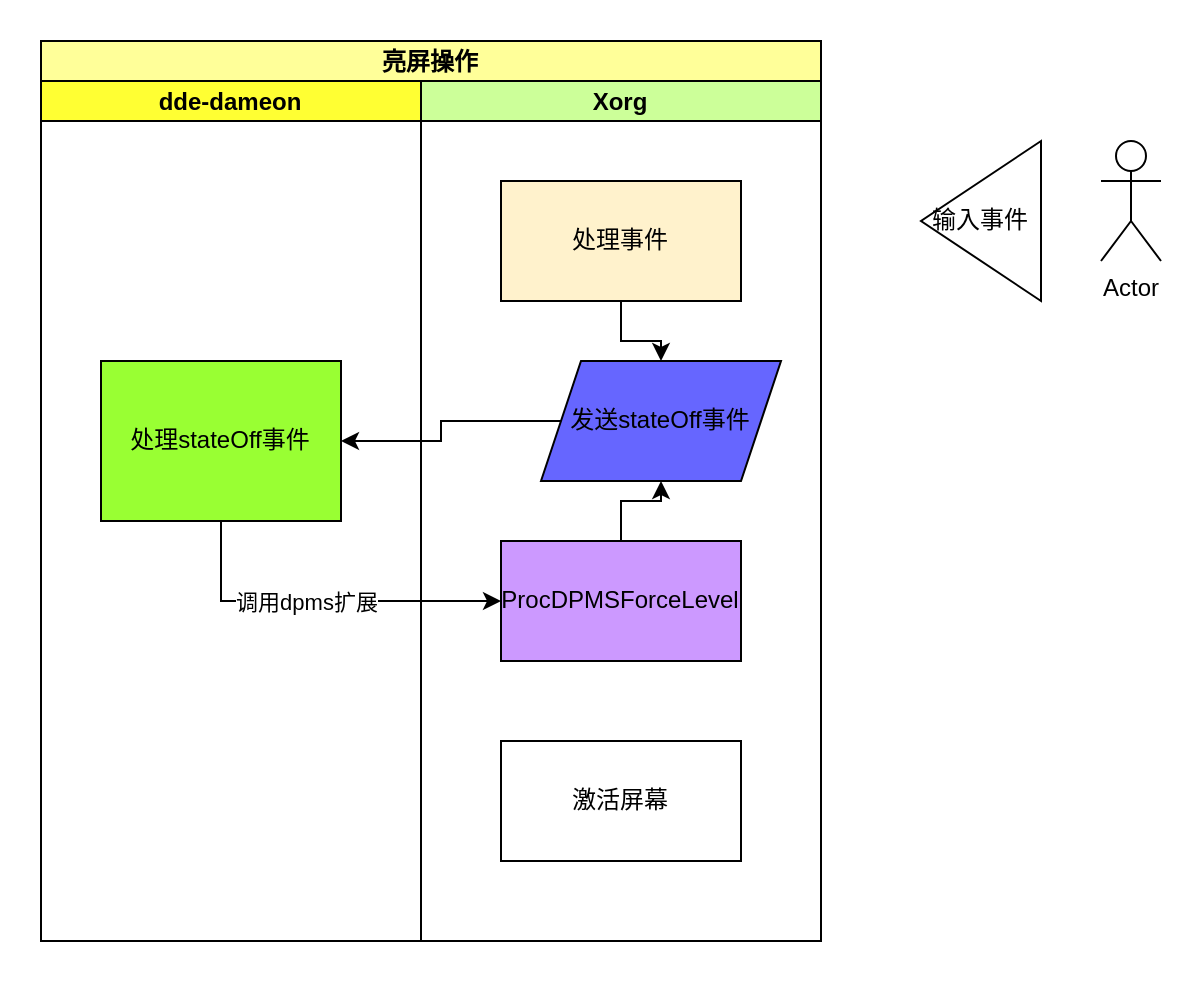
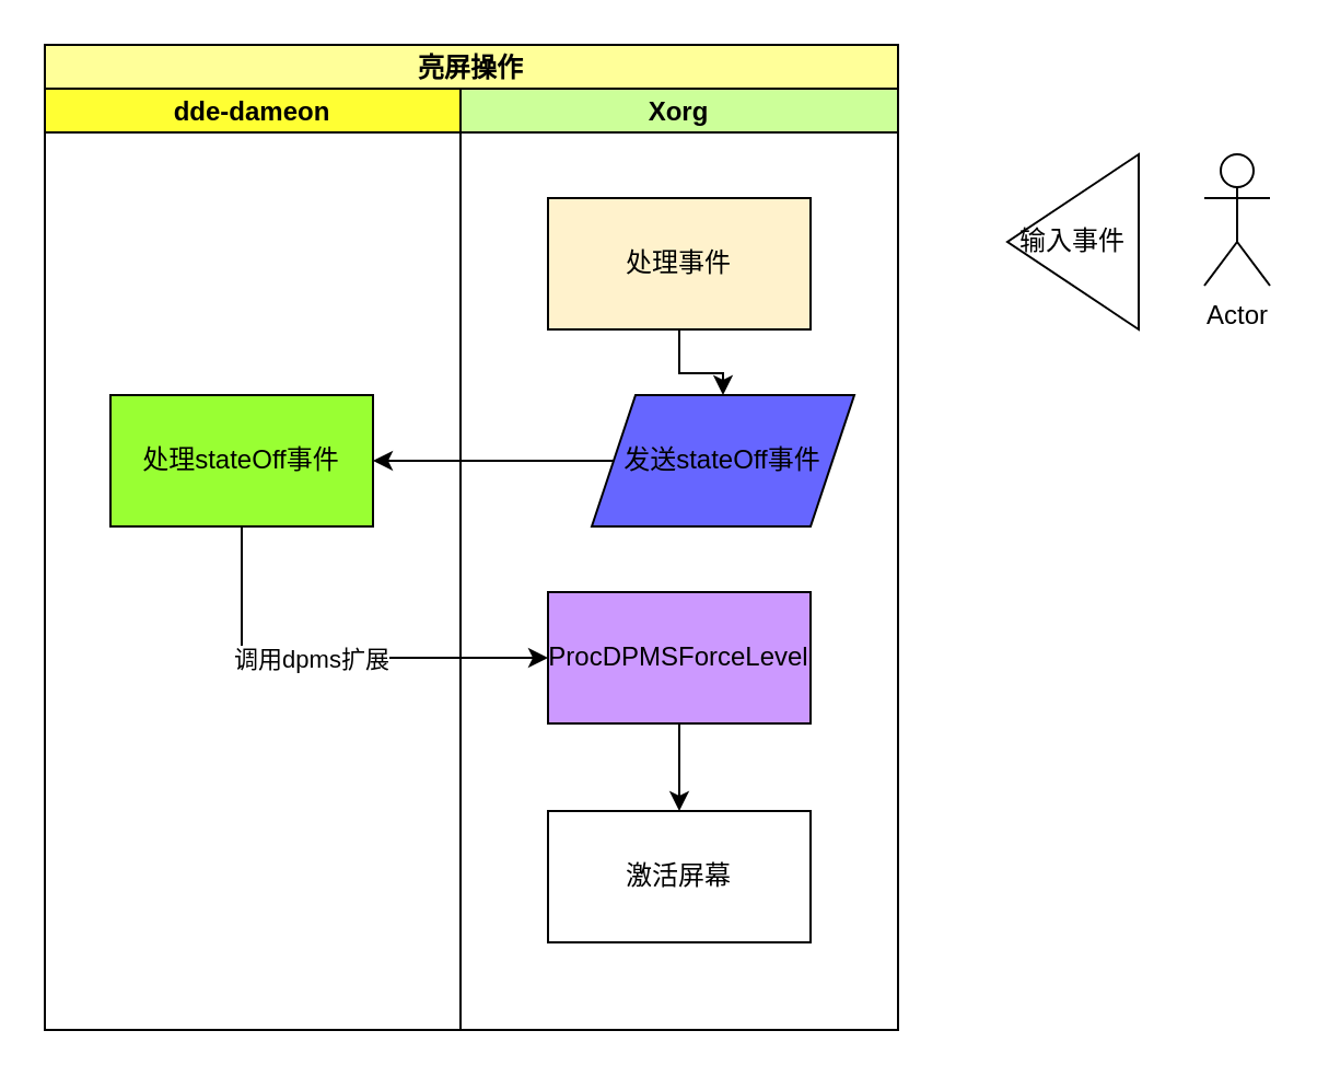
  <mxCell id="0" />
  <mxCell id="1" parent="0" />
  <mxCell id="2" value="亮屏操作" style="swimlane;childLayout=stackLayout;resizeParent=1;resizeParentMax=0;startSize=20;fillColor=#FFFF99;" vertex="1" parent="1"><mxGeometry x="20" y="20" width="390" height="450" as="geometry" /></mxCell>
  <mxCell id="3" value="dde-dameon" style="swimlane;startSize=20;fillColor=#FFFF33;" vertex="1" parent="2"><mxGeometry y="20" width="190" height="430" as="geometry" /></mxCell>
- <mxCell id="4" value="处理stateOff事件" style="whiteSpace=wrap;html=1;rounded=0;fillColor=#99FF33;" vertex="1" parent="3"><mxGeometry x="30" y="140" width="120" height="80" as="geometry" /></mxCell>
+ <mxCell id="4" value="处理stateOff事件" style="whiteSpace=wrap;html=1;rounded=0;fillColor=#99FF33;" vertex="1" parent="3"><mxGeometry x="30" y="140" width="120" height="60" as="geometry" /></mxCell>
  <mxCell id="5" value="Xorg" style="swimlane;startSize=20;fillColor=#CCFF99;" vertex="1" parent="2"><mxGeometry x="190" y="20" width="200" height="430" as="geometry" /></mxCell>
  <mxCell id="6" value="" style="edgeStyle=orthogonalEdgeStyle;rounded=0;orthogonalLoop=1;jettySize=auto;html=1;" edge="1" parent="5" source="7" target="8"><mxGeometry relative="1" as="geometry" /></mxCell>
  <mxCell id="7" value="处理事件" style="rounded=0;whiteSpace=wrap;html=1;fillColor=#fff2cc;" vertex="1" parent="5"><mxGeometry x="40" y="50" width="120" height="60" as="geometry" /></mxCell>
  <mxCell id="8" value="发送stateOff事件" style="shape=parallelogram;perimeter=parallelogramPerimeter;whiteSpace=wrap;html=1;fixedSize=1;rounded=0;fillColor=#6666FF;" vertex="1" parent="5"><mxGeometry x="60" y="140" width="120" height="60" as="geometry" /></mxCell>
- <mxCell id="9" value="" style="edgeStyle=orthogonalEdgeStyle;rounded=0;orthogonalLoop=1;jettySize=auto;html=1;" edge="1" parent="5" source="10" target="8"><mxGeometry relative="1" as="geometry" /></mxCell>
+ <mxCell id="9" value="" style="edgeStyle=orthogonalEdgeStyle;rounded=0;orthogonalLoop=1;jettySize=auto;html=1;" edge="1" parent="5" source="10" target="11"><mxGeometry relative="1" as="geometry" /></mxCell>
  <mxCell id="10" value="ProcDPMSForceLevel" style="whiteSpace=wrap;html=1;rounded=0;fillColor=#CC99FF;" vertex="1" parent="5"><mxGeometry x="40" y="230" width="120" height="60" as="geometry" /></mxCell>
  <mxCell id="11" value="激活屏幕" style="whiteSpace=wrap;html=1;rounded=0;fillColor=#ffffff;" vertex="1" parent="5"><mxGeometry x="40" y="330" width="120" height="60" as="geometry" /></mxCell>
  <mxCell id="12" value="" style="edgeStyle=orthogonalEdgeStyle;rounded=0;orthogonalLoop=1;jettySize=auto;html=1;" edge="1" parent="2" source="8" target="4"><mxGeometry relative="1" as="geometry" /></mxCell>
  <mxCell id="13" value="" style="edgeStyle=orthogonalEdgeStyle;rounded=0;orthogonalLoop=1;jettySize=auto;html=1;" edge="1" parent="2" source="4" target="10"><mxGeometry relative="1" as="geometry"><Array as="points"><mxPoint x="90" y="280" /></Array></mxGeometry></mxCell>
  <mxCell id="14" value="调用dpms扩展" style="edgeLabel;html=1;align=center;verticalAlign=middle;resizable=0;points=[];" vertex="1" connectable="0" parent="13"><mxGeometry x="-0.09" relative="1" as="geometry"><mxPoint as="offset" /></mxGeometry></mxCell>
  <mxCell id="15" value="Actor" style="shape=umlActor;verticalLabelPosition=bottom;verticalAlign=top;html=1;outlineConnect=0;" vertex="1" parent="1"><mxGeometry x="550" y="70" width="30" height="60" as="geometry" /></mxCell>
  <mxCell id="16" value="输入事件" style="triangle;whiteSpace=wrap;html=1;direction=west;" vertex="1" parent="1"><mxGeometry x="460" y="70" width="60" height="80" as="geometry" /></mxCell>
